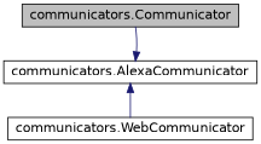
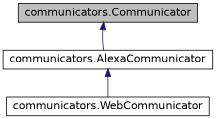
  digraph {
    node [color=black fillcolor=white fontname=Helvetica fontsize=14 shape=record style=filled]
    edge [color=midnightblue dir=back fontname=Helvetica fontsize=14 labelfontname=Helvetica labelfontsize=14 style=solid]
    n1 [fillcolor=grey75 fontcolor=black height=0.2 label="communicators.Communicator" width=0.4]
    n2 [height=0.2 label="communicators.AlexaCommunicator" width=0.4]
    n3 [height=0.2 label="communicators.WebCommunicator" width=0.4]
-   n2 -> n1
+   n1 -> n2
    n2 -> n3
  }
